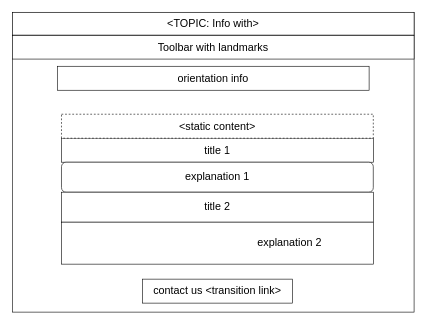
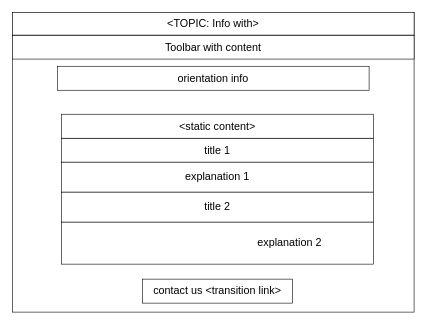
  <mxCell id="0" />
  <mxCell id="1" parent="0" />
  <mxCell id="2" value="" style="rounded=0;whiteSpace=wrap;html=1;" parent="1" vertex="1"><mxGeometry x="20" y="20" width="670" height="500" as="geometry" /></mxCell>
  <mxCell id="3" value="&lt;div style=&quot;text-align: left ; font-size: 18px&quot;&gt;&lt;span&gt;&amp;lt;TOPIC: Info with&amp;gt;&lt;/span&gt;&lt;br&gt;&lt;/div&gt;" style="rounded=0;whiteSpace=wrap;html=1;fontSize=18;" parent="1" vertex="1"><mxGeometry x="20" y="20" width="670" height="38" as="geometry" /></mxCell>
- <mxCell id="4" value="Toolbar with landmarks" style="rounded=0;whiteSpace=wrap;html=1;fontSize=18;" parent="1" vertex="1"><mxGeometry x="20" y="59" width="670" height="39" as="geometry" /></mxCell>
+ <mxCell id="4" value="Toolbar with content" style="rounded=0;whiteSpace=wrap;html=1;fontSize=18;" parent="1" vertex="1"><mxGeometry x="20" y="59" width="670" height="39" as="geometry" /></mxCell>
  <mxCell id="5" value="title 1" style="rounded=0;whiteSpace=wrap;html=1;fontSize=18;" parent="1" vertex="1"><mxGeometry x="102" y="230" width="520" height="40" as="geometry" /></mxCell>
- <mxCell id="6" value="explanation 1" style="whiteSpace=wrap;html=1;fontSize=18;rounded=1;" parent="1" vertex="1"><mxGeometry x="102" y="270" width="520" height="50" as="geometry" /></mxCell>
+ <mxCell id="6" value="explanation 1" style="rounded=0;whiteSpace=wrap;html=1;fontSize=18;" parent="1" vertex="1"><mxGeometry x="102" y="270" width="520" height="50" as="geometry" /></mxCell>
  <mxCell id="7" value="title 2" style="rounded=0;whiteSpace=wrap;html=1;fontSize=18;" parent="1" vertex="1"><mxGeometry x="102" y="320" width="520" height="50" as="geometry" /></mxCell>
  <mxCell id="8" value="" style="rounded=0;whiteSpace=wrap;html=1;fontSize=18;" parent="1" vertex="1"><mxGeometry x="102" y="370" width="520" height="70" as="geometry" /></mxCell>
  <mxCell id="9" value="&lt;font style=&quot;font-size: 18px&quot;&gt;explanation 2&lt;/font&gt;" style="text;html=1;strokeColor=none;fillColor=none;align=center;verticalAlign=middle;whiteSpace=wrap;rounded=0;" parent="1" vertex="1"><mxGeometry x="413.5" y="395" width="137" height="20" as="geometry" /></mxCell>
  <mxCell id="10" value="orientation info" style="rounded=0;whiteSpace=wrap;html=1;fontSize=18;" parent="1" vertex="1"><mxGeometry x="95" y="110" width="520" height="40" as="geometry" /></mxCell>
  <mxCell id="11" value="&lt;font style=&quot;font-size: 18px&quot;&gt;contact us &amp;lt;transition link&amp;gt;&lt;/font&gt;" style="text;html=1;strokeColor=#000000;fillColor=none;align=center;verticalAlign=middle;whiteSpace=wrap;rounded=0;" parent="1" vertex="1"><mxGeometry x="237" y="465" width="250" height="40" as="geometry" /></mxCell>
- <mxCell id="12" value="&amp;lt;static content&amp;gt;" style="rounded=0;whiteSpace=wrap;html=1;fontSize=18;dashed=1;" parent="1" vertex="1"><mxGeometry x="102" y="190" width="520" height="40" as="geometry" /></mxCell>
+ <mxCell id="12" value="&amp;lt;static content&amp;gt;" style="rounded=0;whiteSpace=wrap;html=1;fontSize=18;" parent="1" vertex="1"><mxGeometry x="102" y="190" width="520" height="40" as="geometry" /></mxCell>
